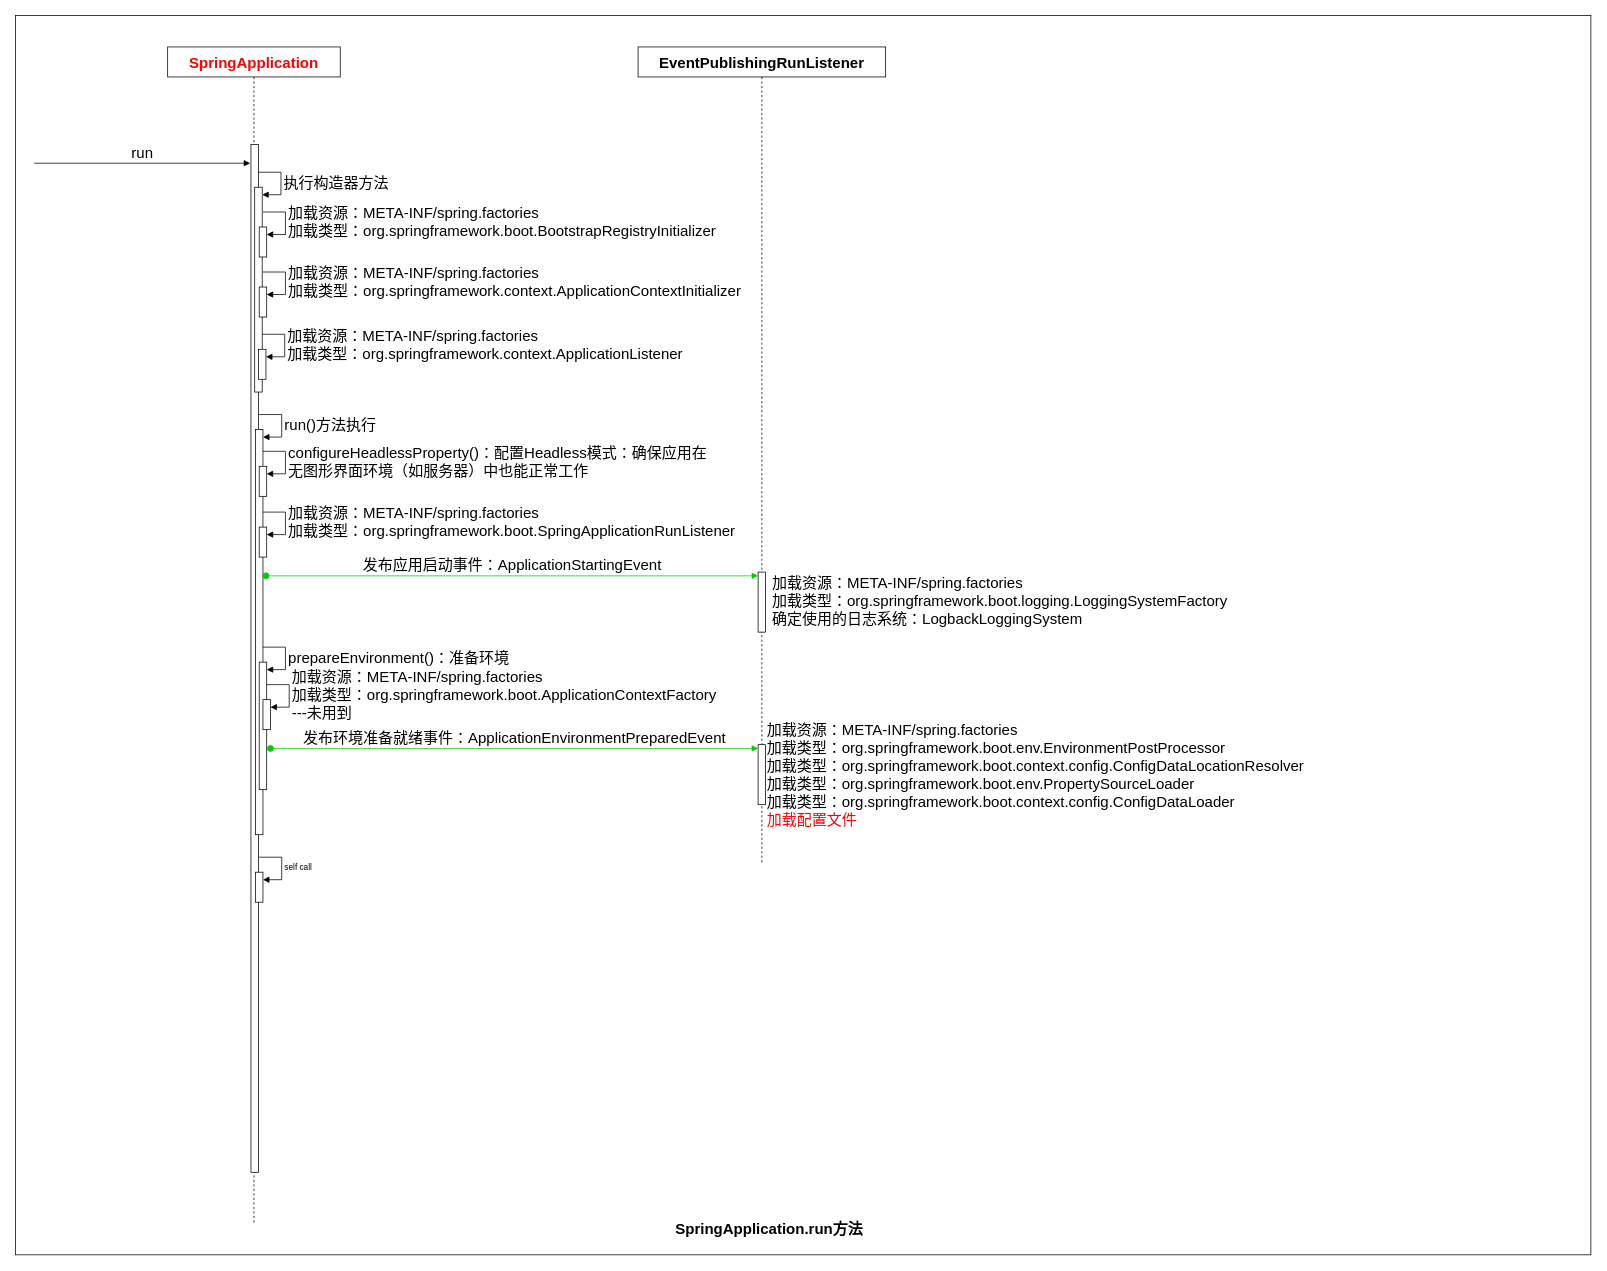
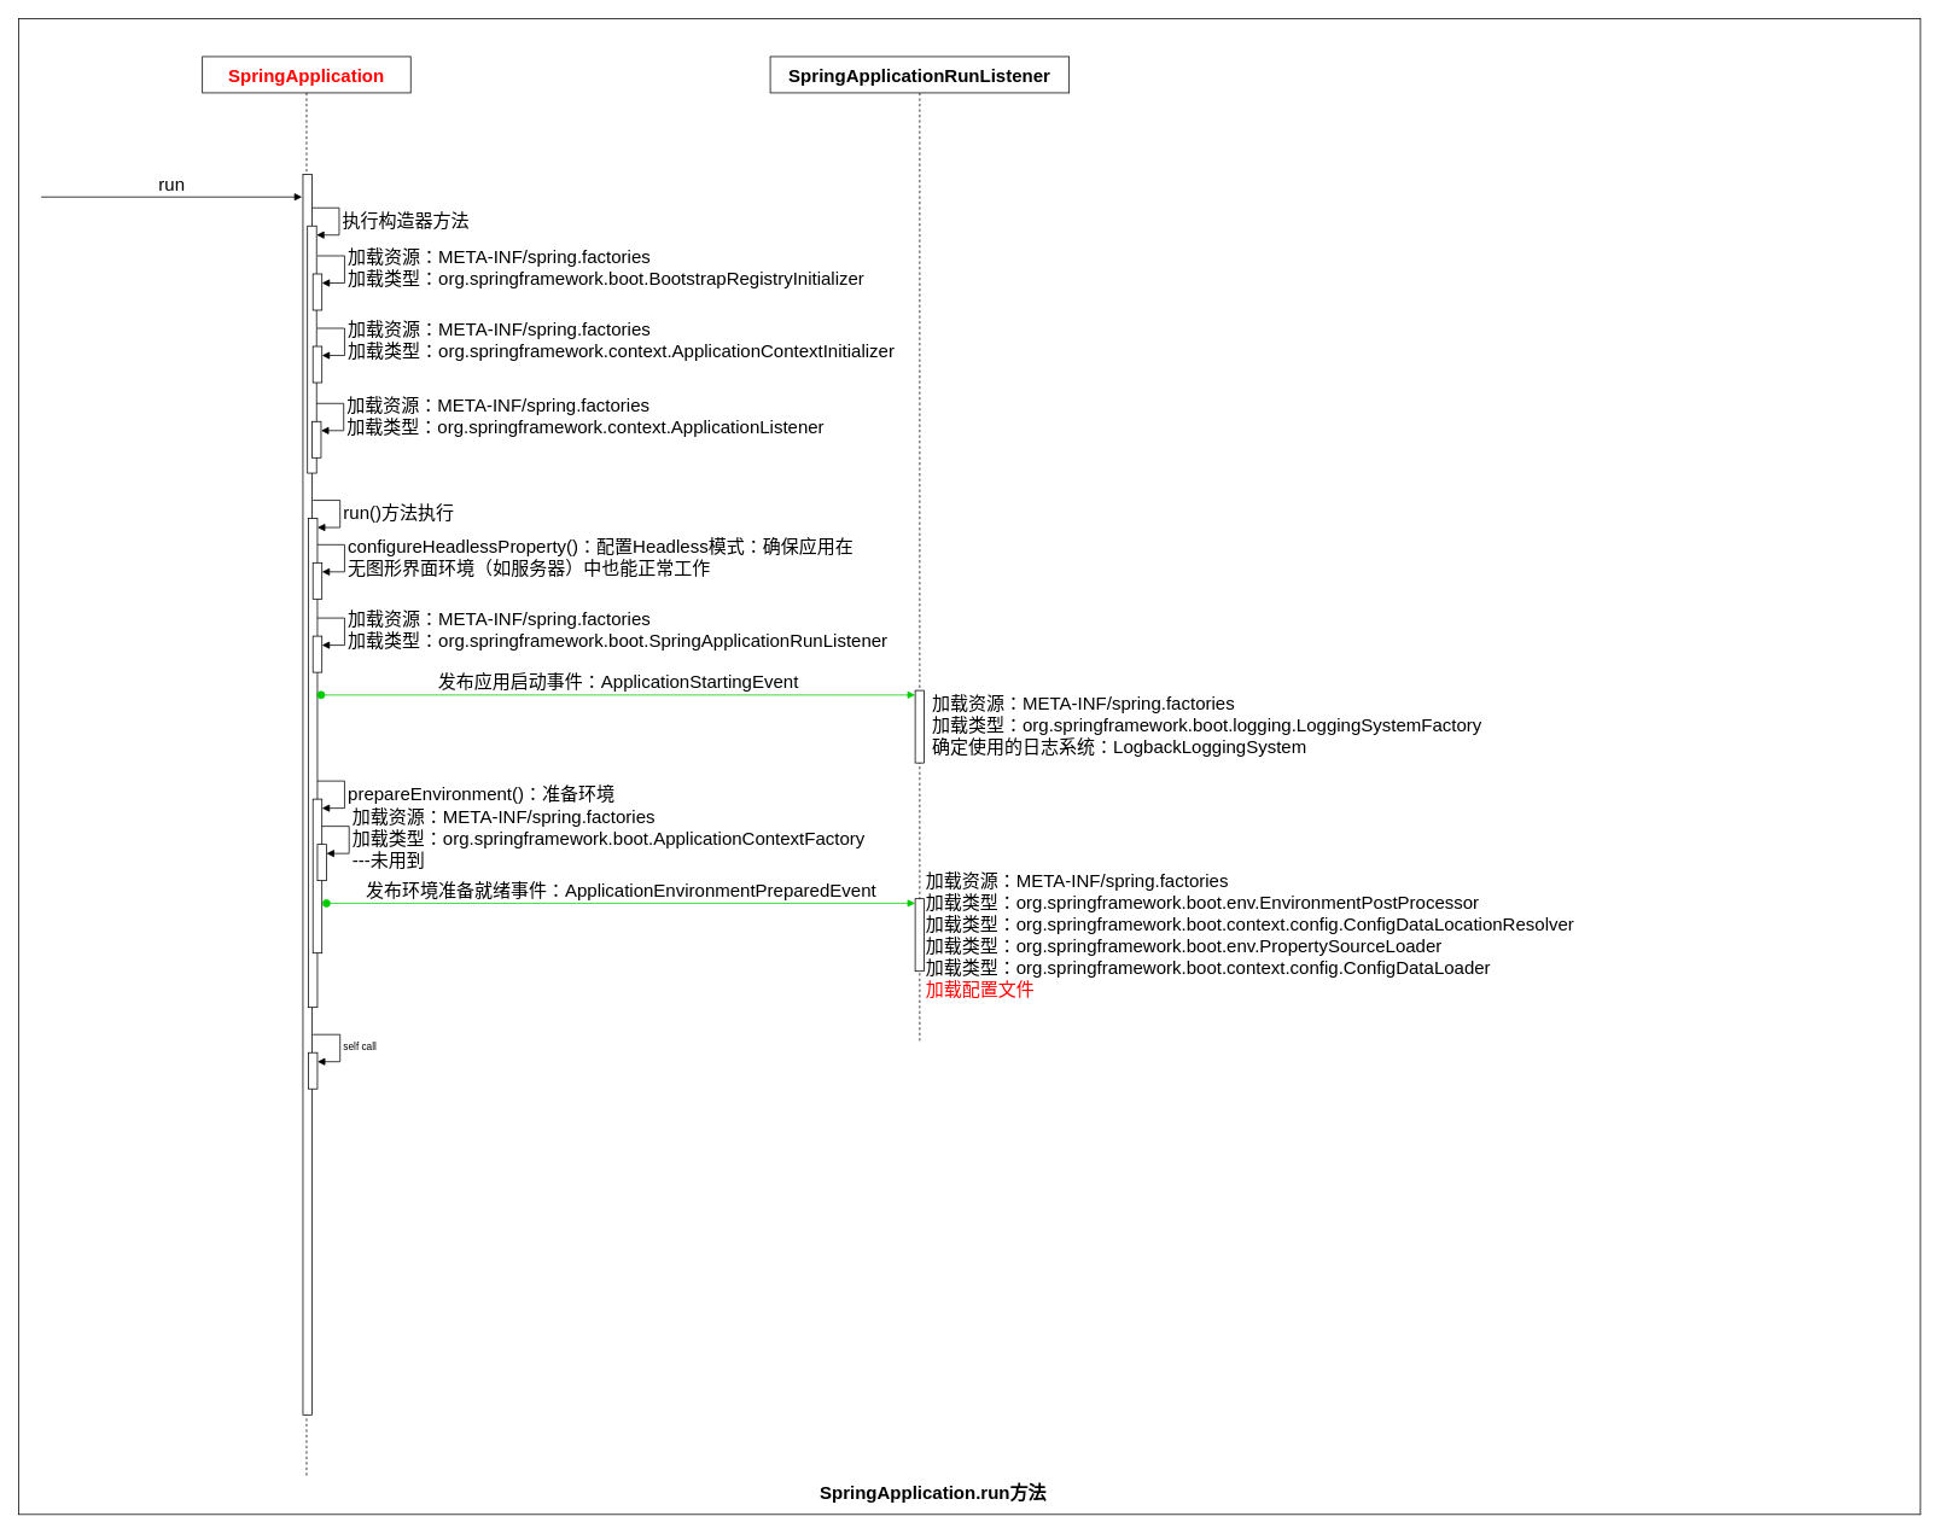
  <mxCell id="0" />
  <mxCell id="1" parent="0" />
  <mxCell id="2" value="" style="rounded=0;whiteSpace=wrap;html=1;" parent="1" vertex="1"><mxGeometry x="20" y="20" width="2100" height="1652" as="geometry" /></mxCell>
  <mxCell id="3" value="SpringApplication" style="shape=umlLifeline;whiteSpace=wrap;html=1;container=1;dropTarget=0;collapsible=0;recursiveResize=0;outlineConnect=0;portConstraint=eastwest;newEdgeStyle={&quot;curved&quot;:0,&quot;rounded&quot;:0};fontSize=20;fontStyle=1;points=[[0,0,0,0,5],[0,1,0,0,-5],[1,0,0,0,5],[1,1,0,0,-5]];perimeter=rectanglePerimeter;targetShapes=umlLifeline;participant=label;fontColor=#FF0000;" parent="1" vertex="1"><mxGeometry x="223" y="62" width="230" height="1570" as="geometry" /></mxCell>
  <mxCell id="4" value="" style="html=1;points=[[0,0,0,0,5],[0,1,0,0,-5],[1,0,0,0,5],[1,1,0,0,-5]];perimeter=orthogonalPerimeter;outlineConnect=0;targetShapes=umlLifeline;portConstraint=eastwest;newEdgeStyle={&quot;curved&quot;:0,&quot;rounded&quot;:0};" parent="3" vertex="1"><mxGeometry x="111" y="130" width="10" height="1370" as="geometry" /></mxCell>
  <mxCell id="5" value="" style="html=1;points=[[0,0,0,0,5],[0,1,0,0,-5],[1,0,0,0,5],[1,1,0,0,-5]];perimeter=orthogonalPerimeter;outlineConnect=0;targetShapes=umlLifeline;portConstraint=eastwest;newEdgeStyle={&quot;curved&quot;:0,&quot;rounded&quot;:0};" parent="3" vertex="1"><mxGeometry x="116" y="187" width="10" height="273" as="geometry" /></mxCell>
  <mxCell id="6" value="执行构造器方法" style="html=1;align=left;spacingLeft=2;endArrow=block;rounded=0;edgeStyle=orthogonalEdgeStyle;curved=0;rounded=0;fontSize=20;" parent="3" target="5" edge="1"><mxGeometry relative="1" as="geometry"><mxPoint x="121" y="167" as="sourcePoint" /><Array as="points"><mxPoint x="151" y="197" /></Array></mxGeometry></mxCell>
  <mxCell id="7" value="" style="html=1;points=[[0,0,0,0,5],[0,1,0,0,-5],[1,0,0,0,5],[1,1,0,0,-5]];perimeter=orthogonalPerimeter;outlineConnect=0;targetShapes=umlLifeline;portConstraint=eastwest;newEdgeStyle={&quot;curved&quot;:0,&quot;rounded&quot;:0};" parent="3" vertex="1"><mxGeometry x="122" y="240" width="10" height="40" as="geometry" /></mxCell>
  <mxCell id="8" value="加载资源：META-INF/spring.factories&lt;div&gt;加载类型：org.springframework.boot.BootstrapRegistryInitializer&lt;/div&gt;" style="html=1;align=left;spacingLeft=2;endArrow=block;rounded=0;edgeStyle=orthogonalEdgeStyle;curved=0;rounded=0;fontSize=20;" parent="3" target="7" edge="1"><mxGeometry relative="1" as="geometry"><mxPoint x="127" y="220" as="sourcePoint" /><Array as="points"><mxPoint x="157" y="250" /></Array></mxGeometry></mxCell>
  <mxCell id="9" value="" style="html=1;points=[[0,0,0,0,5],[0,1,0,0,-5],[1,0,0,0,5],[1,1,0,0,-5]];perimeter=orthogonalPerimeter;outlineConnect=0;targetShapes=umlLifeline;portConstraint=eastwest;newEdgeStyle={&quot;curved&quot;:0,&quot;rounded&quot;:0};" parent="3" vertex="1"><mxGeometry x="122" y="320" width="10" height="40" as="geometry" /></mxCell>
  <mxCell id="10" value="&lt;div&gt;加载资源：META-INF/spring.factories&lt;/div&gt;&lt;div&gt;加载类型：org.springframework.context.ApplicationContextInitializer&lt;/div&gt;" style="html=1;align=left;spacingLeft=2;endArrow=block;rounded=0;edgeStyle=orthogonalEdgeStyle;curved=0;rounded=0;fontSize=20;" parent="3" target="9" edge="1"><mxGeometry relative="1" as="geometry"><mxPoint x="127" y="300" as="sourcePoint" /><Array as="points"><mxPoint x="157" y="330" /></Array></mxGeometry></mxCell>
  <mxCell id="11" value="" style="html=1;points=[[0,0,0,0,5],[0,1,0,0,-5],[1,0,0,0,5],[1,1,0,0,-5]];perimeter=orthogonalPerimeter;outlineConnect=0;targetShapes=umlLifeline;portConstraint=eastwest;newEdgeStyle={&quot;curved&quot;:0,&quot;rounded&quot;:0};" parent="3" vertex="1"><mxGeometry x="121" y="403" width="10" height="40" as="geometry" /></mxCell>
  <mxCell id="12" value="加载资源：META-INF/spring.factories&lt;div&gt;加载类型：org.springframework.context.ApplicationListener&lt;/div&gt;" style="html=1;align=left;spacingLeft=2;endArrow=block;rounded=0;edgeStyle=orthogonalEdgeStyle;curved=0;rounded=0;fontSize=20;" parent="3" target="11" edge="1"><mxGeometry relative="1" as="geometry"><mxPoint x="126" y="383" as="sourcePoint" /><Array as="points"><mxPoint x="156" y="413" /></Array></mxGeometry></mxCell>
  <mxCell id="13" value="" style="html=1;points=[[0,0,0,0,5],[0,1,0,0,-5],[1,0,0,0,5],[1,1,0,0,-5]];perimeter=orthogonalPerimeter;outlineConnect=0;targetShapes=umlLifeline;portConstraint=eastwest;newEdgeStyle={&quot;curved&quot;:0,&quot;rounded&quot;:0};" parent="3" vertex="1"><mxGeometry x="117" y="510" width="10" height="540" as="geometry" /></mxCell>
  <mxCell id="14" value="run()方法执行" style="html=1;align=left;spacingLeft=2;endArrow=block;rounded=0;edgeStyle=orthogonalEdgeStyle;curved=0;rounded=0;fontSize=20;" parent="3" target="13" edge="1"><mxGeometry relative="1" as="geometry"><mxPoint x="122" y="490" as="sourcePoint" /><Array as="points"><mxPoint x="152" y="520" /></Array></mxGeometry></mxCell>
  <mxCell id="15" value="" style="html=1;points=[[0,0,0,0,5],[0,1,0,0,-5],[1,0,0,0,5],[1,1,0,0,-5]];perimeter=orthogonalPerimeter;outlineConnect=0;targetShapes=umlLifeline;portConstraint=eastwest;newEdgeStyle={&quot;curved&quot;:0,&quot;rounded&quot;:0};" parent="3" vertex="1"><mxGeometry x="122" y="559" width="10" height="40" as="geometry" /></mxCell>
  <mxCell id="16" value="configureHeadlessProperty()：配置Headless模式：确保应用在&lt;div&gt;无图形界面环境（如服务器）中也能正常工作&lt;/div&gt;" style="html=1;align=left;spacingLeft=2;endArrow=block;rounded=0;edgeStyle=orthogonalEdgeStyle;curved=0;rounded=0;fontSize=20;" parent="3" target="15" edge="1"><mxGeometry relative="1" as="geometry"><mxPoint x="127" y="539" as="sourcePoint" /><Array as="points"><mxPoint x="157" y="569" /></Array></mxGeometry></mxCell>
  <mxCell id="17" value="" style="html=1;points=[[0,0,0,0,5],[0,1,0,0,-5],[1,0,0,0,5],[1,1,0,0,-5]];perimeter=orthogonalPerimeter;outlineConnect=0;targetShapes=umlLifeline;portConstraint=eastwest;newEdgeStyle={&quot;curved&quot;:0,&quot;rounded&quot;:0};" parent="3" vertex="1"><mxGeometry x="122" y="640" width="10" height="40" as="geometry" /></mxCell>
  <mxCell id="18" value="加载资源：META-INF/spring.factories&lt;div&gt;加载类型：org.springframework.boot.SpringApplicationRunListener&lt;/div&gt;" style="html=1;align=left;spacingLeft=2;endArrow=block;rounded=0;edgeStyle=orthogonalEdgeStyle;curved=0;rounded=0;fontSize=20;" parent="3" target="17" edge="1"><mxGeometry relative="1" as="geometry"><mxPoint x="127" y="620" as="sourcePoint" /><Array as="points"><mxPoint x="157" y="650" /></Array></mxGeometry></mxCell>
  <mxCell id="19" value="发布应用启动事件：ApplicationStartingEvent" style="html=1;verticalAlign=bottom;startArrow=oval;endArrow=block;startSize=8;curved=0;rounded=0;entryX=0;entryY=0;entryDx=0;entryDy=5;fontSize=20;strokeColor=#00CC00;" parent="3" target="28" edge="1"><mxGeometry relative="1" as="geometry"><mxPoint x="131" y="705" as="sourcePoint" /></mxGeometry></mxCell>
  <mxCell id="20" value="" style="html=1;points=[[0,0,0,0,5],[0,1,0,0,-5],[1,0,0,0,5],[1,1,0,0,-5]];perimeter=orthogonalPerimeter;outlineConnect=0;targetShapes=umlLifeline;portConstraint=eastwest;newEdgeStyle={&quot;curved&quot;:0,&quot;rounded&quot;:0};" parent="3" vertex="1"><mxGeometry x="122" y="820" width="10" height="170" as="geometry" /></mxCell>
  <mxCell id="21" value="prepareEnvironment()：准备环境" style="html=1;align=left;spacingLeft=2;endArrow=block;rounded=0;edgeStyle=orthogonalEdgeStyle;curved=0;rounded=0;fontSize=20;" parent="3" target="20" edge="1"><mxGeometry relative="1" as="geometry"><mxPoint x="127" y="800" as="sourcePoint" /><Array as="points"><mxPoint x="157" y="830" /></Array></mxGeometry></mxCell>
  <mxCell id="22" value="" style="html=1;points=[[0,0,0,0,5],[0,1,0,0,-5],[1,0,0,0,5],[1,1,0,0,-5]];perimeter=orthogonalPerimeter;outlineConnect=0;targetShapes=umlLifeline;portConstraint=eastwest;newEdgeStyle={&quot;curved&quot;:0,&quot;rounded&quot;:0};" parent="3" vertex="1"><mxGeometry x="127" y="870" width="10" height="40" as="geometry" /></mxCell>
  <mxCell id="23" value="加载资源：META-INF/spring.factories&lt;div&gt;加载类型：org.springframework.boot.ApplicationContextFactory&lt;/div&gt;&lt;div&gt;---未用到&lt;/div&gt;" style="html=1;align=left;spacingLeft=2;endArrow=block;rounded=0;edgeStyle=orthogonalEdgeStyle;curved=0;rounded=0;fontSize=20;" parent="3" target="22" edge="1"><mxGeometry relative="1" as="geometry"><mxPoint x="132" y="850" as="sourcePoint" /><Array as="points"><mxPoint x="162" y="880" /></Array></mxGeometry></mxCell>
  <mxCell id="24" value="发布环境准备就绪事件：ApplicationEnvironmentPreparedEvent" style="html=1;verticalAlign=bottom;startArrow=oval;endArrow=block;startSize=8;curved=0;rounded=0;entryX=0;entryY=0;entryDx=0;entryDy=5;fontSize=20;fontColor=#000000;strokeColor=#00CC00;" parent="3" target="29" edge="1"><mxGeometry relative="1" as="geometry"><mxPoint x="137" y="935" as="sourcePoint" /></mxGeometry></mxCell>
  <mxCell id="25" value="" style="html=1;points=[[0,0,0,0,5],[0,1,0,0,-5],[1,0,0,0,5],[1,1,0,0,-5]];perimeter=orthogonalPerimeter;outlineConnect=0;targetShapes=umlLifeline;portConstraint=eastwest;newEdgeStyle={&quot;curved&quot;:0,&quot;rounded&quot;:0};" vertex="1" parent="3"><mxGeometry x="117" y="1100" width="10" height="40" as="geometry" /></mxCell>
  <mxCell id="26" value="self call" style="html=1;align=left;spacingLeft=2;endArrow=block;rounded=0;edgeStyle=orthogonalEdgeStyle;curved=0;rounded=0;" edge="1" target="25" parent="3"><mxGeometry relative="1" as="geometry"><mxPoint x="122" y="1080" as="sourcePoint" /><Array as="points"><mxPoint x="152" y="1110" /></Array></mxGeometry></mxCell>
- <mxCell id="27" value="EventPublishingRunListener" style="shape=umlLifeline;perimeter=lifelinePerimeter;whiteSpace=wrap;html=1;container=1;dropTarget=0;collapsible=0;recursiveResize=0;outlineConnect=0;portConstraint=eastwest;newEdgeStyle={&quot;curved&quot;:0,&quot;rounded&quot;:0};fontSize=20;fontStyle=1" parent="1" vertex="1"><mxGeometry x="850" y="62" width="330" height="1090" as="geometry" /></mxCell>
+ <mxCell id="27" value="SpringApplicationRunListener" style="shape=umlLifeline;perimeter=lifelinePerimeter;whiteSpace=wrap;html=1;container=1;dropTarget=0;collapsible=0;recursiveResize=0;outlineConnect=0;portConstraint=eastwest;newEdgeStyle={&quot;curved&quot;:0,&quot;rounded&quot;:0};fontSize=20;fontStyle=1" parent="1" vertex="1"><mxGeometry x="850" y="62" width="330" height="1090" as="geometry" /></mxCell>
  <mxCell id="28" value="" style="html=1;points=[[0,0,0,0,5],[0,1,0,0,-5],[1,0,0,0,5],[1,1,0,0,-5]];perimeter=orthogonalPerimeter;outlineConnect=0;targetShapes=umlLifeline;portConstraint=eastwest;newEdgeStyle={&quot;curved&quot;:0,&quot;rounded&quot;:0};" parent="27" vertex="1"><mxGeometry x="160" y="700" width="10" height="80" as="geometry" /></mxCell>
  <mxCell id="29" value="" style="html=1;points=[[0,0,0,0,5],[0,1,0,0,-5],[1,0,0,0,5],[1,1,0,0,-5]];perimeter=orthogonalPerimeter;outlineConnect=0;targetShapes=umlLifeline;portConstraint=eastwest;newEdgeStyle={&quot;curved&quot;:0,&quot;rounded&quot;:0};" parent="27" vertex="1"><mxGeometry x="160" y="930" width="10" height="80" as="geometry" /></mxCell>
  <mxCell id="30" value="run" style="html=1;verticalAlign=bottom;endArrow=block;curved=0;rounded=0;entryX=0;entryY=0;entryDx=0;entryDy=5;fontSize=20;" parent="1" edge="1"><mxGeometry relative="1" as="geometry"><mxPoint x="45" y="217" as="sourcePoint" /><mxPoint x="333" y="217" as="targetPoint" /></mxGeometry></mxCell>
- <mxCell id="31" value="SpringApplication.run方法" style="text;html=1;whiteSpace=wrap;strokeColor=none;fillColor=none;align=center;verticalAlign=middle;rounded=0;fontSize=20;fontStyle=1" parent="1" vertex="1"><mxGeometry x="820" y="1622" width="410" height="30" as="geometry" /></mxCell>
+ <mxCell id="31" value="SpringApplication.run方法" style="text;html=1;whiteSpace=wrap;strokeColor=none;fillColor=none;align=center;verticalAlign=middle;rounded=0;fontSize=20;fontStyle=1" parent="1" vertex="1"><mxGeometry x="825" y="1632" width="410" height="30" as="geometry" /></mxCell>
  <mxCell id="32" value="加载资源：META-INF/spring.factories&lt;div&gt;加载类型：org.springframework.boot.logging.LoggingSystemFactory&lt;/div&gt;&lt;div&gt;确定使用的日志系统：LogbackLoggingSystem&lt;/div&gt;" style="text;html=1;align=left;verticalAlign=middle;whiteSpace=wrap;rounded=0;fontSize=20;" parent="1" vertex="1"><mxGeometry x="1027" y="762" width="670" height="75" as="geometry" /></mxCell>
  <mxCell id="33" value="加载资源：META-INF/spring.factories&lt;div&gt;加载类型：org.springframework.boot.env.EnvironmentPostProcessor&lt;/div&gt;&lt;div&gt;加载类型：org.springframework.boot.context.config.ConfigDataLocationResolver&lt;/div&gt;&lt;div&gt;加载类型：org.springframework.boot.env.PropertySourceLoader&lt;/div&gt;&lt;div&gt;加载类型：org.springframework.boot.context.config.ConfigDataLoader&lt;/div&gt;&lt;div&gt;&lt;font style=&quot;color: rgb(255, 0, 0);&quot;&gt;加载配置文件&lt;/font&gt;&lt;/div&gt;" style="text;html=1;align=left;verticalAlign=middle;whiteSpace=wrap;rounded=0;fontSize=20;" parent="1" vertex="1"><mxGeometry x="1020" y="952" width="780" height="160" as="geometry" /></mxCell>
